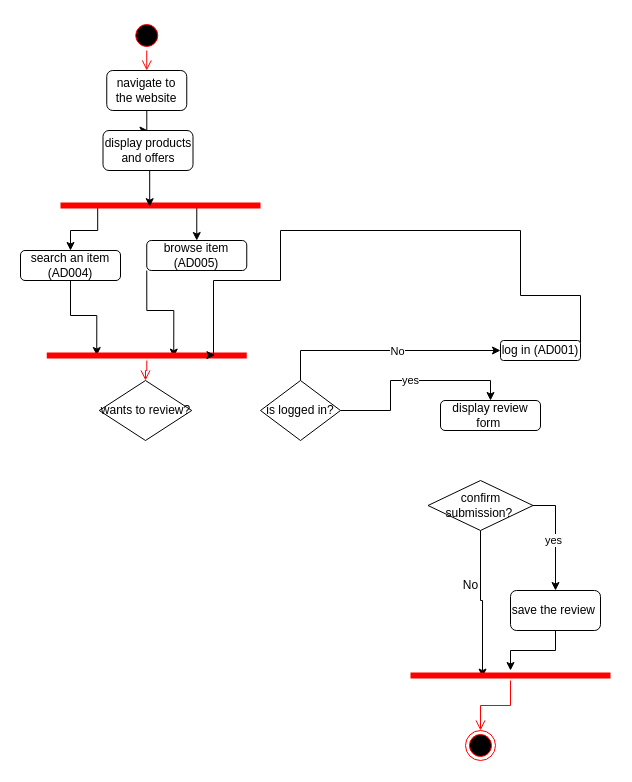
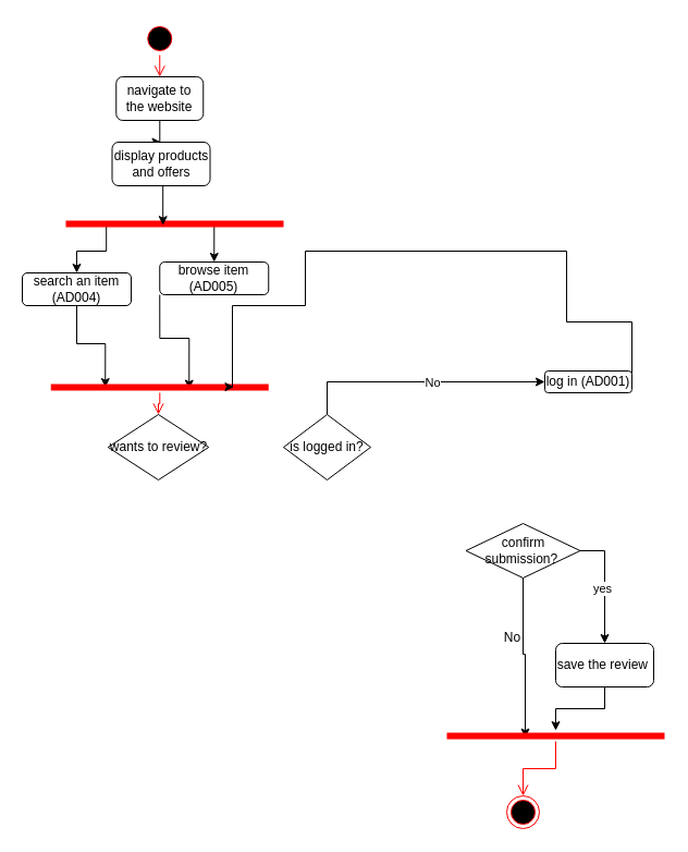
  <mxCell id="0" />
  <mxCell id="1" parent="0" />
  <mxCell id="2" value="" style="ellipse;html=1;shape=startState;fillColor=#000000;strokeColor=#ff0000;" vertex="1" parent="1"><mxGeometry x="131.25" y="20" width="30" height="30" as="geometry" /></mxCell>
  <mxCell id="3" value="" style="edgeStyle=orthogonalEdgeStyle;html=1;verticalAlign=bottom;endArrow=open;endSize=8;strokeColor=#ff0000;rounded=0;entryX=0.5;entryY=0;entryDx=0;entryDy=0;" edge="1" parent="1" source="2" target="5"><mxGeometry relative="1" as="geometry"><mxPoint x="145" y="130" as="targetPoint" /></mxGeometry></mxCell>
  <mxCell id="4" value="" style="edgeStyle=orthogonalEdgeStyle;rounded=0;orthogonalLoop=1;jettySize=auto;html=1;" edge="1" parent="1" source="5" target="30"><mxGeometry relative="1" as="geometry" /></mxCell>
  <mxCell id="5" value="navigate to the website" style="rounded=1;whiteSpace=wrap;html=1;" vertex="1" parent="1"><mxGeometry x="106.25" y="70" width="80" height="40" as="geometry" /></mxCell>
  <mxCell id="6" style="edgeStyle=orthogonalEdgeStyle;rounded=0;orthogonalLoop=1;jettySize=auto;html=1;entryX=0.5;entryY=0;entryDx=0;entryDy=0;exitX=0.646;exitY=0.46;exitDx=0;exitDy=0;exitPerimeter=0;" edge="1" parent="1" source="12" target="9"><mxGeometry relative="1" as="geometry"><mxPoint x="191" y="200" as="sourcePoint" /></mxGeometry></mxCell>
  <mxCell id="7" style="edgeStyle=orthogonalEdgeStyle;rounded=0;orthogonalLoop=1;jettySize=auto;html=1;exitX=0.186;exitY=0.46;exitDx=0;exitDy=0;exitPerimeter=0;" edge="1" parent="1" source="12" target="11"><mxGeometry relative="1" as="geometry"><mxPoint x="100" y="220" as="sourcePoint" /></mxGeometry></mxCell>
  <mxCell id="8" style="edgeStyle=orthogonalEdgeStyle;rounded=0;orthogonalLoop=1;jettySize=auto;html=1;exitX=0;exitY=1;exitDx=0;exitDy=0;entryX=0.635;entryY=0.66;entryDx=0;entryDy=0;entryPerimeter=0;" edge="1" parent="1" source="9" target="13"><mxGeometry relative="1" as="geometry" /></mxCell>
  <mxCell id="9" value="browse item (AD005)" style="rounded=1;whiteSpace=wrap;html=1;" vertex="1" parent="1"><mxGeometry x="146.25" y="240" width="100" height="30" as="geometry" /></mxCell>
  <mxCell id="10" style="edgeStyle=orthogonalEdgeStyle;rounded=0;orthogonalLoop=1;jettySize=auto;html=1;exitX=0.5;exitY=1;exitDx=0;exitDy=0;entryX=0.25;entryY=0.5;entryDx=0;entryDy=0;entryPerimeter=0;" edge="1" parent="1" source="11" target="13"><mxGeometry relative="1" as="geometry" /></mxCell>
  <mxCell id="11" value="search an item (AD004)" style="rounded=1;whiteSpace=wrap;html=1;" vertex="1" parent="1"><mxGeometry x="20" y="250" width="100" height="30" as="geometry" /></mxCell>
  <mxCell id="12" value="" style="shape=line;html=1;strokeWidth=6;strokeColor=#ff0000;" vertex="1" parent="1"><mxGeometry x="60" y="200" width="200" height="10" as="geometry" /></mxCell>
  <mxCell id="13" value="" style="shape=line;html=1;strokeWidth=6;strokeColor=#ff0000;" vertex="1" parent="1"><mxGeometry x="46.25" y="350" width="200" height="10" as="geometry" /></mxCell>
  <mxCell id="14" value="" style="edgeStyle=orthogonalEdgeStyle;html=1;verticalAlign=bottom;endArrow=open;endSize=8;strokeColor=#ff0000;rounded=0;entryX=0.5;entryY=0;entryDx=0;entryDy=0;" edge="1" parent="1" source="13" target="15"><mxGeometry relative="1" as="geometry"><mxPoint x="145" y="380" as="targetPoint" /></mxGeometry></mxCell>
  <mxCell id="15" value="wants to review?" style="rhombus;whiteSpace=wrap;html=1;" vertex="1" parent="1"><mxGeometry x="98.75" y="380" width="92.5" height="60" as="geometry" /></mxCell>
  <mxCell id="16" style="edgeStyle=orthogonalEdgeStyle;rounded=0;orthogonalLoop=1;jettySize=auto;html=1;exitX=0.5;exitY=0;exitDx=0;exitDy=0;entryX=0;entryY=0.5;entryDx=0;entryDy=0;" edge="1" parent="1" source="19" target="21"><mxGeometry relative="1" as="geometry" /></mxCell>
  <mxCell id="17" value="No" style="edgeLabel;html=1;align=center;verticalAlign=middle;resizable=0;points=[];" connectable="0" vertex="1" parent="16"><mxGeometry x="0.095" relative="1" as="geometry"><mxPoint as="offset" /></mxGeometry></mxCell>
- <mxCell id="18" value="yes" style="edgeStyle=orthogonalEdgeStyle;rounded=0;orthogonalLoop=1;jettySize=auto;html=1;exitX=1;exitY=0.5;exitDx=0;exitDy=0;entryX=0.5;entryY=0;entryDx=0;entryDy=0;" edge="1" parent="1" source="19" target="22"><mxGeometry relative="1" as="geometry" /></mxCell>
  <mxCell id="19" value="is logged in?" style="rhombus;whiteSpace=wrap;html=1;" vertex="1" parent="1"><mxGeometry x="260" y="380" width="80" height="60" as="geometry" /></mxCell>
  <mxCell id="20" style="edgeStyle=orthogonalEdgeStyle;rounded=0;orthogonalLoop=1;jettySize=auto;html=1;exitX=1;exitY=0.25;exitDx=0;exitDy=0;entryX=0.841;entryY=0.46;entryDx=0;entryDy=0;entryPerimeter=0;" edge="1" parent="1" source="21" target="13"><mxGeometry relative="1" as="geometry"><Array as="points"><mxPoint x="520" y="295" /><mxPoint x="520" y="230" /><mxPoint x="280" y="230" /><mxPoint x="280" y="280" /><mxPoint x="213" y="280" /><mxPoint x="213" y="355" /></Array></mxGeometry></mxCell>
  <mxCell id="21" value="log in (AD001)" style="rounded=1;whiteSpace=wrap;html=1;" vertex="1" parent="1"><mxGeometry x="500" y="340" width="80" height="20" as="geometry" /></mxCell>
- <mxCell id="22" value="display review form&amp;nbsp;" style="rounded=1;whiteSpace=wrap;html=1;" vertex="1" parent="1"><mxGeometry x="440" y="400" width="100" height="30" as="geometry" /></mxCell>
  <mxCell id="23" style="edgeStyle=orthogonalEdgeStyle;rounded=0;orthogonalLoop=1;jettySize=auto;html=1;exitX=1;exitY=0.5;exitDx=0;exitDy=0;entryX=0.5;entryY=0;entryDx=0;entryDy=0;" edge="1" parent="1" source="26" target="28"><mxGeometry relative="1" as="geometry" /></mxCell>
  <mxCell id="24" value="yes" style="edgeLabel;html=1;align=center;verticalAlign=middle;resizable=0;points=[];" connectable="0" vertex="1" parent="23"><mxGeometry x="0.06" y="-3" relative="1" as="geometry"><mxPoint as="offset" /></mxGeometry></mxCell>
  <mxCell id="25" style="edgeStyle=orthogonalEdgeStyle;rounded=0;orthogonalLoop=1;jettySize=auto;html=1;exitX=0.5;exitY=1;exitDx=0;exitDy=0;entryX=0.36;entryY=0.66;entryDx=0;entryDy=0;entryPerimeter=0;" edge="1" parent="1" source="26" target="32"><mxGeometry relative="1" as="geometry" /></mxCell>
  <mxCell id="26" value="confirm submission?&amp;nbsp;" style="rhombus;whiteSpace=wrap;html=1;" vertex="1" parent="1"><mxGeometry x="427.5" y="480" width="105" height="50" as="geometry" /></mxCell>
  <mxCell id="27" value="" style="edgeStyle=orthogonalEdgeStyle;rounded=0;orthogonalLoop=1;jettySize=auto;html=1;" edge="1" parent="1" source="28" target="32"><mxGeometry relative="1" as="geometry" /></mxCell>
  <mxCell id="28" value="save the review&amp;nbsp;" style="rounded=1;whiteSpace=wrap;html=1;" vertex="1" parent="1"><mxGeometry x="510" y="590" width="90" height="40" as="geometry" /></mxCell>
  <mxCell id="29" style="edgeStyle=orthogonalEdgeStyle;rounded=0;orthogonalLoop=1;jettySize=auto;html=1;exitX=0.5;exitY=1;exitDx=0;exitDy=0;entryX=0.446;entryY=0.62;entryDx=0;entryDy=0;entryPerimeter=0;" edge="1" parent="1" source="30" target="12"><mxGeometry relative="1" as="geometry" /></mxCell>
  <mxCell id="30" value="display products and offers" style="rounded=1;whiteSpace=wrap;html=1;" vertex="1" parent="1"><mxGeometry x="102.5" y="130" width="90" height="40" as="geometry" /></mxCell>
  <mxCell id="31" value="" style="ellipse;html=1;shape=endState;fillColor=#000000;strokeColor=#ff0000;" vertex="1" parent="1"><mxGeometry x="465" y="730" width="30" height="30" as="geometry" /></mxCell>
  <mxCell id="32" value="" style="shape=line;html=1;strokeWidth=6;strokeColor=#ff0000;" vertex="1" parent="1"><mxGeometry x="410" y="670" width="200" height="10" as="geometry" /></mxCell>
  <mxCell id="33" value="" style="edgeStyle=orthogonalEdgeStyle;html=1;verticalAlign=bottom;endArrow=open;endSize=8;strokeColor=#ff0000;rounded=0;entryX=0.5;entryY=0;entryDx=0;entryDy=0;" edge="1" parent="1" source="32" target="31"><mxGeometry relative="1" as="geometry"><mxPoint x="410" y="720" as="targetPoint" /></mxGeometry></mxCell>
  <mxCell id="34" value="No" style="text;html=1;align=center;verticalAlign=middle;resizable=0;points=[];autosize=1;strokeColor=none;fillColor=none;" vertex="1" parent="1"><mxGeometry x="450" y="570" width="40" height="30" as="geometry" /></mxCell>
